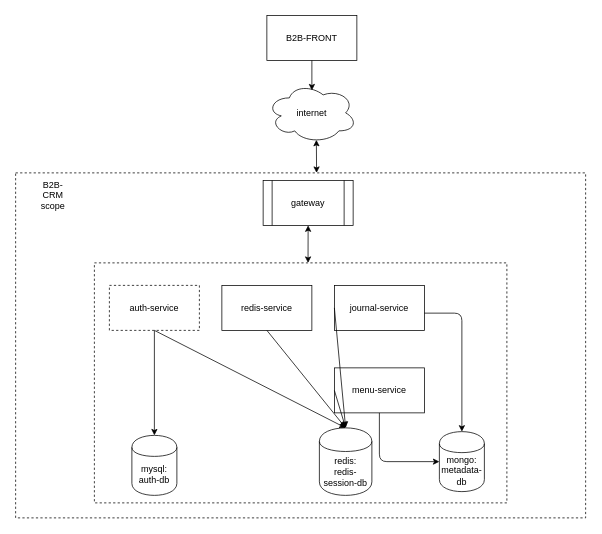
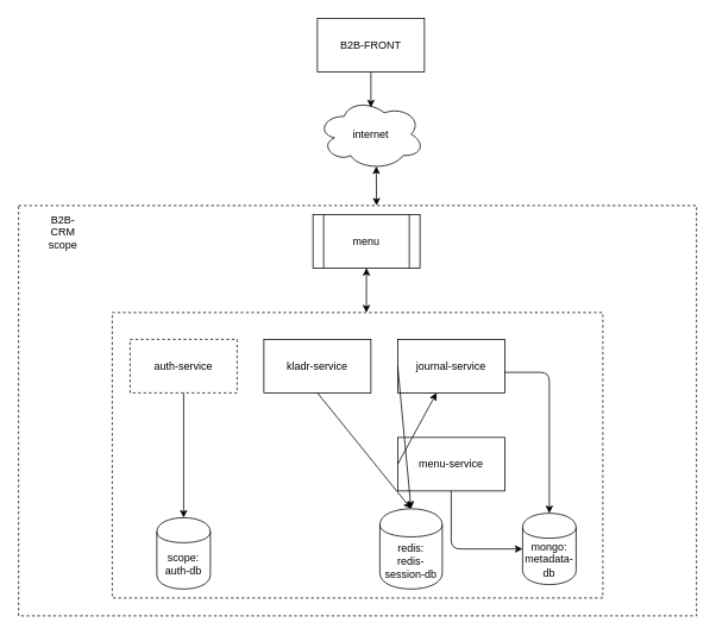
  <mxCell id="0" />
  <mxCell id="1" parent="0" />
  <mxCell id="2" value="" style="rounded=0;whiteSpace=wrap;html=1;dashed=1;fillColor=none;" vertex="1" parent="1"><mxGeometry x="20" y="230" width="760" height="460" as="geometry" /></mxCell>
  <mxCell id="3" style="edgeStyle=orthogonalEdgeStyle;rounded=0;orthogonalLoop=1;jettySize=auto;html=1;exitX=0.5;exitY=1;exitDx=0;exitDy=0;entryX=0.5;entryY=0;entryDx=0;entryDy=0;" edge="1" parent="1" source="4" target="5"><mxGeometry relative="1" as="geometry" /></mxCell>
  <mxCell id="4" value="auth-service" style="rounded=0;whiteSpace=wrap;html=1;dashed=1;" vertex="1" parent="1"><mxGeometry x="145" y="380" width="120" height="60" as="geometry" /></mxCell>
- <mxCell id="5" value="mysql:&lt;br&gt;auth-db" style="shape=cylinder;whiteSpace=wrap;html=1;boundedLbl=1;backgroundOutline=1;fillColor=none;" vertex="1" parent="1"><mxGeometry x="175" y="580" width="60" height="80" as="geometry" /></mxCell>
+ <mxCell id="5" value="scope:&lt;br&gt;auth-db" style="shape=cylinder;whiteSpace=wrap;html=1;boundedLbl=1;backgroundOutline=1;fillColor=none;" vertex="1" parent="1"><mxGeometry x="175" y="580" width="60" height="80" as="geometry" /></mxCell>
  <mxCell id="6" value="redis:&lt;br&gt;redis-session-db" style="shape=cylinder;whiteSpace=wrap;html=1;boundedLbl=1;backgroundOutline=1;fillColor=none;" vertex="1" parent="1"><mxGeometry x="425" y="570" width="70" height="90" as="geometry" /></mxCell>
- <mxCell id="7" value="redis-service" style="rounded=0;whiteSpace=wrap;html=1;fillColor=none;" vertex="1" parent="1"><mxGeometry x="295" y="380" width="120" height="60" as="geometry" /></mxCell>
+ <mxCell id="7" value="kladr-service" style="rounded=0;whiteSpace=wrap;html=1;fillColor=none;" vertex="1" parent="1"><mxGeometry x="295" y="380" width="120" height="60" as="geometry" /></mxCell>
  <mxCell id="8" value="journal-service" style="rounded=0;whiteSpace=wrap;html=1;fillColor=none;" vertex="1" parent="1"><mxGeometry x="445" y="380" width="120" height="60" as="geometry" /></mxCell>
  <mxCell id="9" value="mongo:&lt;br&gt;metadata-db" style="shape=cylinder;whiteSpace=wrap;html=1;boundedLbl=1;backgroundOutline=1;fillColor=none;" vertex="1" parent="1"><mxGeometry x="585" y="575" width="60" height="80" as="geometry" /></mxCell>
  <mxCell id="10" value="menu-service" style="rounded=0;whiteSpace=wrap;html=1;fillColor=none;" vertex="1" parent="1"><mxGeometry x="445" y="490" width="120" height="60" as="geometry" /></mxCell>
- <mxCell id="11" value="" style="endArrow=classic;html=1;exitX=0.5;exitY=1;exitDx=0;exitDy=0;entryX=0.5;entryY=0;entryDx=0;entryDy=0;" edge="1" parent="1" source="4" target="6"><mxGeometry width="50" height="50" relative="1" as="geometry"><mxPoint x="25" y="880" as="sourcePoint" /><mxPoint x="75" y="830" as="targetPoint" /></mxGeometry></mxCell>
  <mxCell id="12" value="" style="endArrow=classic;html=1;exitX=0.5;exitY=1;exitDx=0;exitDy=0;entryX=0.5;entryY=0;entryDx=0;entryDy=0;" edge="1" parent="1" source="7" target="6"><mxGeometry width="50" height="50" relative="1" as="geometry"><mxPoint x="25" y="880" as="sourcePoint" /><mxPoint x="75" y="830" as="targetPoint" /></mxGeometry></mxCell>
  <mxCell id="13" value="" style="endArrow=classic;html=1;exitX=0;exitY=0.5;exitDx=0;exitDy=0;entryX=0.5;entryY=0;entryDx=0;entryDy=0;" edge="1" parent="1" source="8" target="6"><mxGeometry width="50" height="50" relative="1" as="geometry"><mxPoint x="25" y="880" as="sourcePoint" /><mxPoint x="445" y="520" as="targetPoint" /></mxGeometry></mxCell>
- <mxCell id="14" value="" style="endArrow=classic;html=1;exitX=0;exitY=0.5;exitDx=0;exitDy=0;entryX=0.5;entryY=0;entryDx=0;entryDy=0;" edge="1" parent="1" source="10" target="6"><mxGeometry width="50" height="50" relative="1" as="geometry"><mxPoint x="235" y="730" as="sourcePoint" /><mxPoint x="285" y="680" as="targetPoint" /></mxGeometry></mxCell>
+ <mxCell id="14" value="" style="endArrow=classic;html=1;exitX=0;exitY=0.5;exitDx=0;exitDy=0;" edge="1" parent="1" source="10" target="8"><mxGeometry width="50" height="50" relative="1" as="geometry"><mxPoint x="235" y="730" as="sourcePoint" /><mxPoint x="285" y="680" as="targetPoint" /></mxGeometry></mxCell>
  <mxCell id="15" value="" style="endArrow=classic;html=1;entryX=0.5;entryY=0;entryDx=0;entryDy=0;exitX=1;exitY=0.617;exitDx=0;exitDy=0;exitPerimeter=0;" edge="1" parent="1" source="8" target="9"><mxGeometry width="50" height="50" relative="1" as="geometry"><mxPoint x="575" y="540" as="sourcePoint" /><mxPoint x="625" y="490" as="targetPoint" /><Array as="points"><mxPoint x="615" y="417" /></Array></mxGeometry></mxCell>
  <mxCell id="16" value="" style="endArrow=classic;html=1;exitX=0.5;exitY=1;exitDx=0;exitDy=0;entryX=0;entryY=0.5;entryDx=0;entryDy=0;" edge="1" parent="1" source="10" target="9"><mxGeometry width="50" height="50" relative="1" as="geometry"><mxPoint x="605" y="620" as="sourcePoint" /><mxPoint x="655" y="570" as="targetPoint" /><Array as="points"><mxPoint x="505" y="615" /></Array></mxGeometry></mxCell>
- <mxCell id="17" value="gateway&lt;br&gt;" style="shape=process;whiteSpace=wrap;html=1;backgroundOutline=1;fillColor=none;" vertex="1" parent="1"><mxGeometry x="350" y="240" width="120" height="60" as="geometry" /></mxCell>
+ <mxCell id="17" value="menu&lt;br&gt;" style="shape=process;whiteSpace=wrap;html=1;backgroundOutline=1;fillColor=none;" vertex="1" parent="1"><mxGeometry x="350" y="240" width="120" height="60" as="geometry" /></mxCell>
  <mxCell id="18" value="" style="rounded=0;whiteSpace=wrap;html=1;fillColor=none;dashed=1;" vertex="1" parent="1"><mxGeometry x="125" y="350" width="550" height="320" as="geometry" /></mxCell>
  <mxCell id="19" value="B2B-CRM scope" style="text;html=1;strokeColor=none;fillColor=none;align=center;verticalAlign=middle;whiteSpace=wrap;rounded=0;dashed=1;" vertex="1" parent="1"><mxGeometry x="50" y="250" width="40" height="20" as="geometry" /></mxCell>
  <mxCell id="20" value="" style="endArrow=classic;startArrow=classic;html=1;entryX=0.5;entryY=1;entryDx=0;entryDy=0;exitX=0.518;exitY=0;exitDx=0;exitDy=0;exitPerimeter=0;" edge="1" parent="1" source="18" target="17"><mxGeometry width="50" height="50" relative="1" as="geometry"><mxPoint x="20" y="760" as="sourcePoint" /><mxPoint x="70" y="710" as="targetPoint" /></mxGeometry></mxCell>
  <mxCell id="21" value="B2B-FRONT" style="rounded=0;whiteSpace=wrap;html=1;fillColor=none;" vertex="1" parent="1"><mxGeometry x="355" y="20" width="120" height="60" as="geometry" /></mxCell>
  <mxCell id="22" value="internet" style="ellipse;shape=cloud;whiteSpace=wrap;html=1;fillColor=none;" vertex="1" parent="1"><mxGeometry x="355" y="110" width="120" height="80" as="geometry" /></mxCell>
  <mxCell id="23" value="" style="endArrow=none;startArrow=classic;html=1;entryX=0.5;entryY=1;entryDx=0;entryDy=0;exitX=0.5;exitY=0.125;exitDx=0;exitDy=0;exitPerimeter=0;" edge="1" parent="1" source="22" target="21"><mxGeometry width="50" height="50" relative="1" as="geometry"><mxPoint x="260" y="160" as="sourcePoint" /><mxPoint x="310" y="110" as="targetPoint" /></mxGeometry></mxCell>
  <mxCell id="24" value="" style="endArrow=classic;startArrow=classic;html=1;entryX=0.55;entryY=0.95;entryDx=0;entryDy=0;entryPerimeter=0;exitX=0.528;exitY=0;exitDx=0;exitDy=0;exitPerimeter=0;" edge="1" parent="1" source="2" target="22"><mxGeometry width="50" height="50" relative="1" as="geometry"><mxPoint x="210" y="180" as="sourcePoint" /><mxPoint x="260" y="130" as="targetPoint" /></mxGeometry></mxCell>
